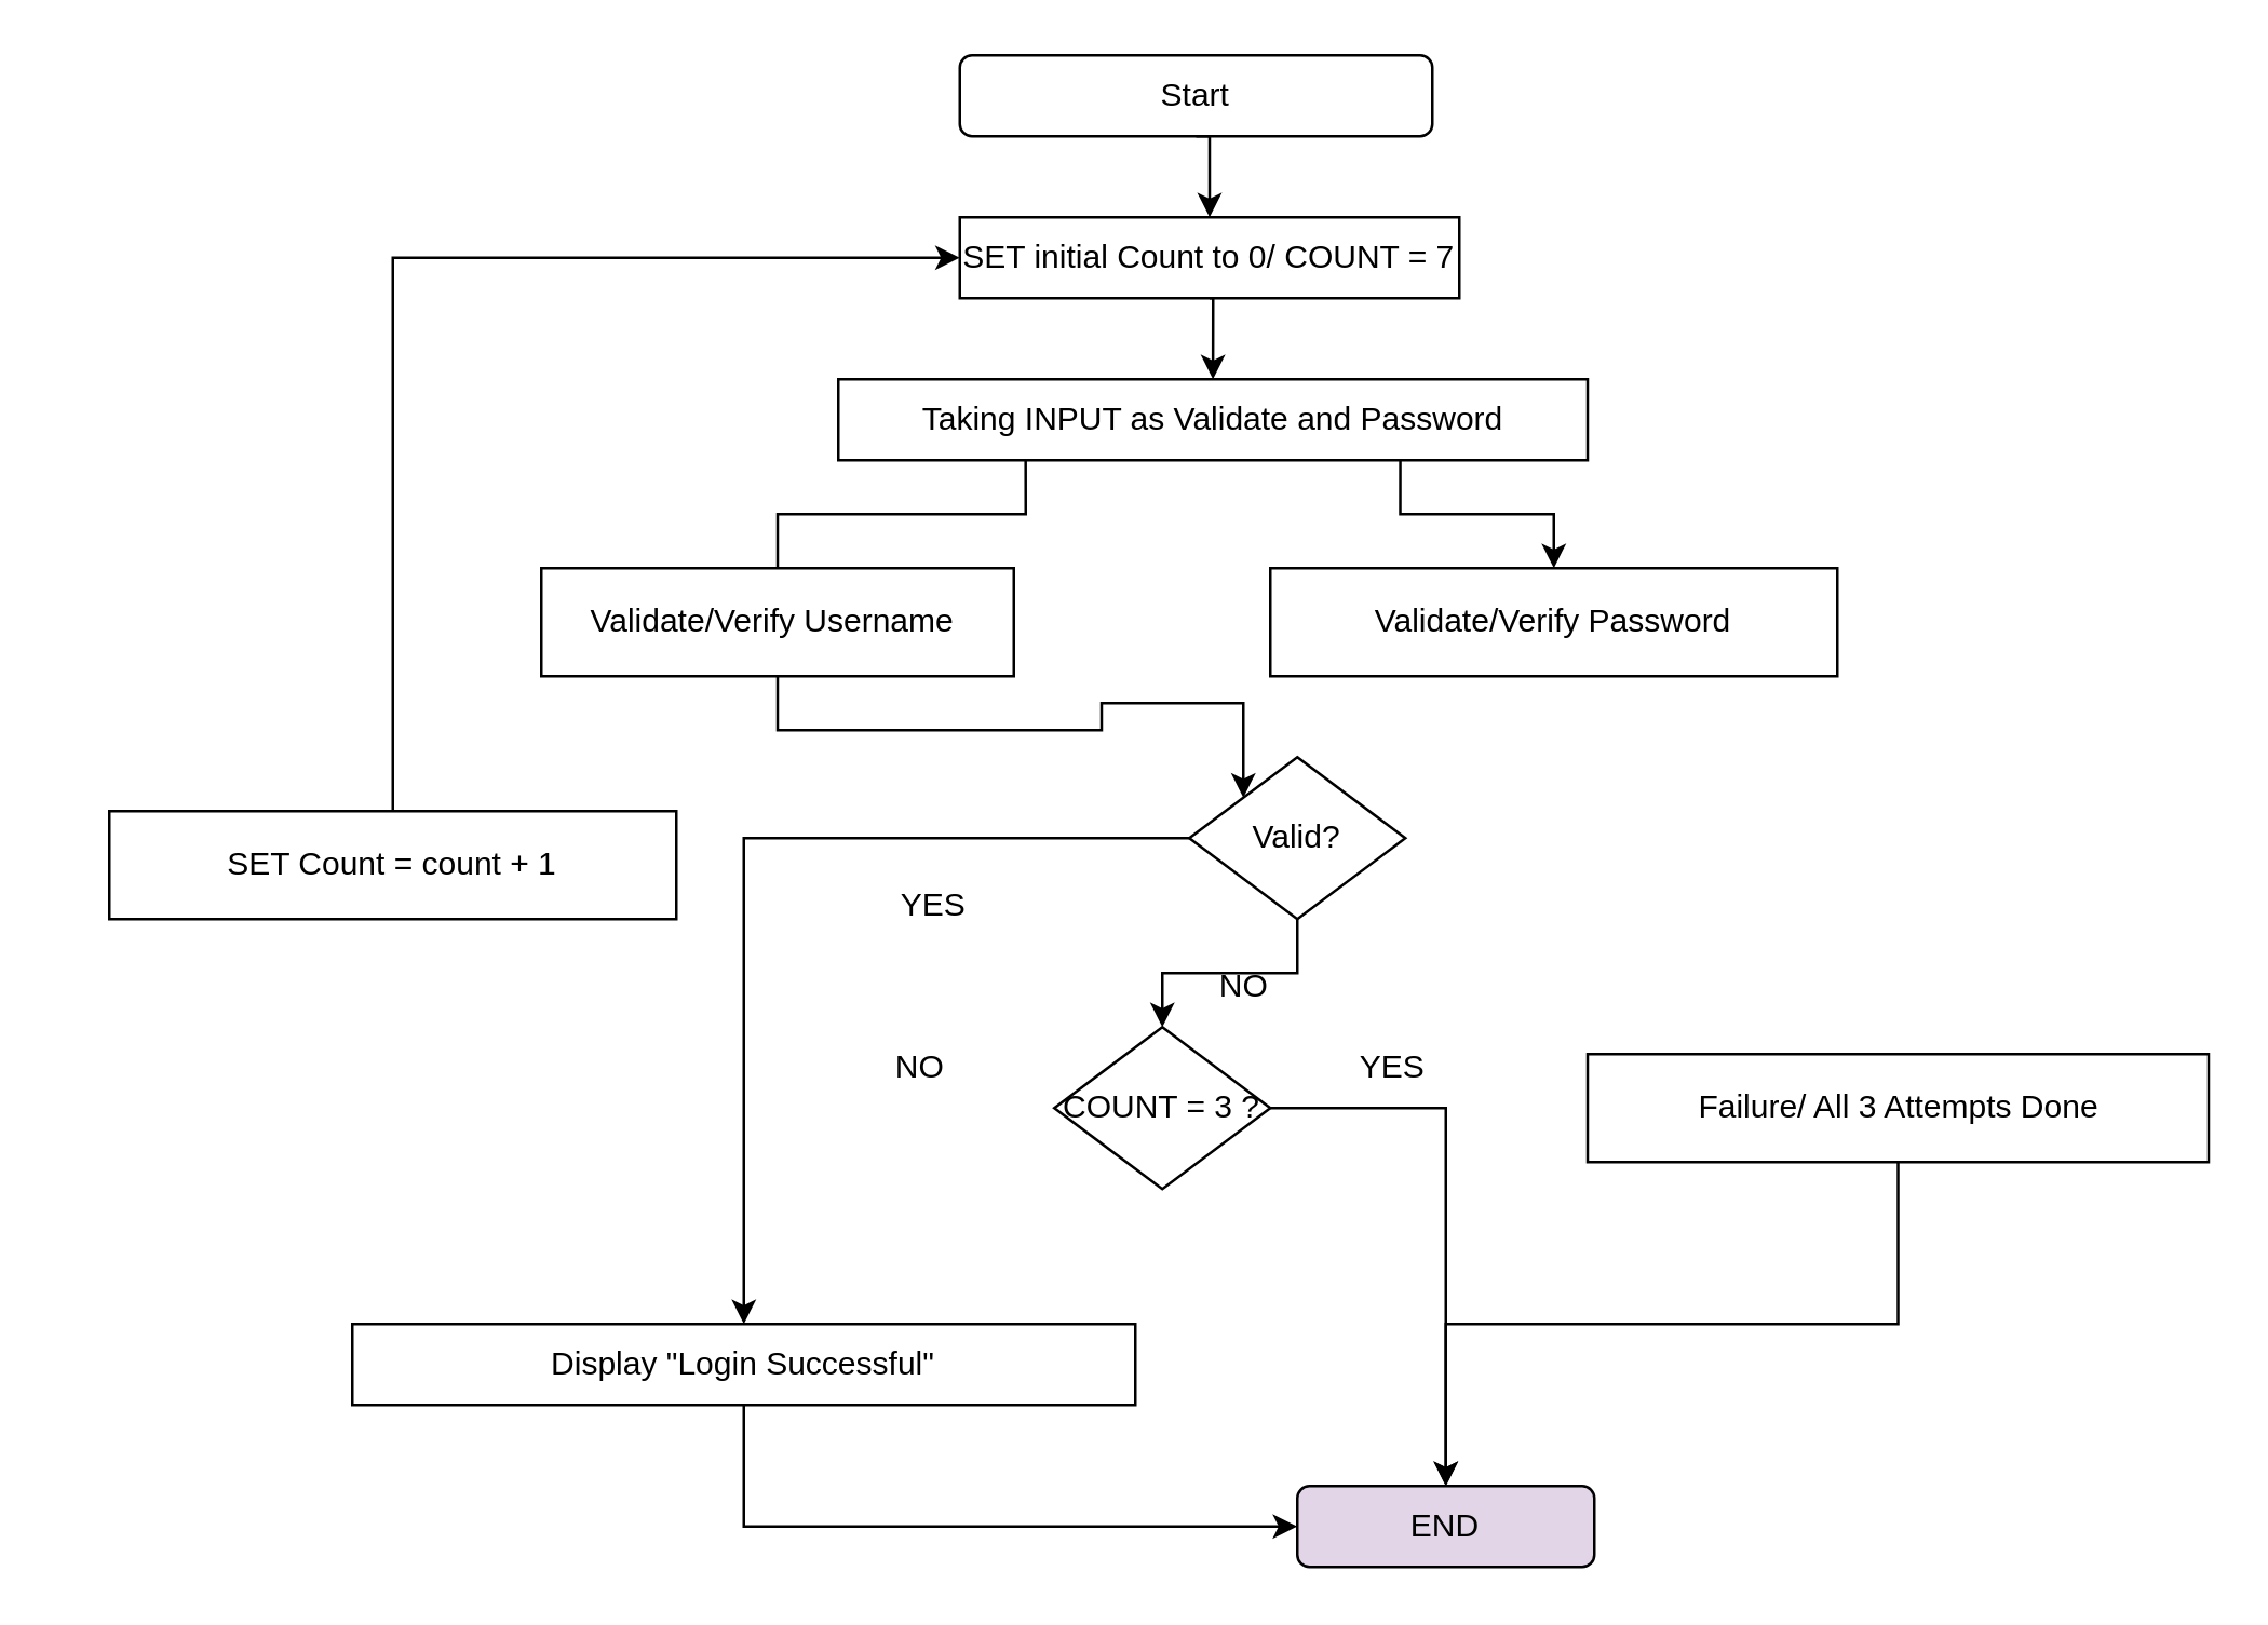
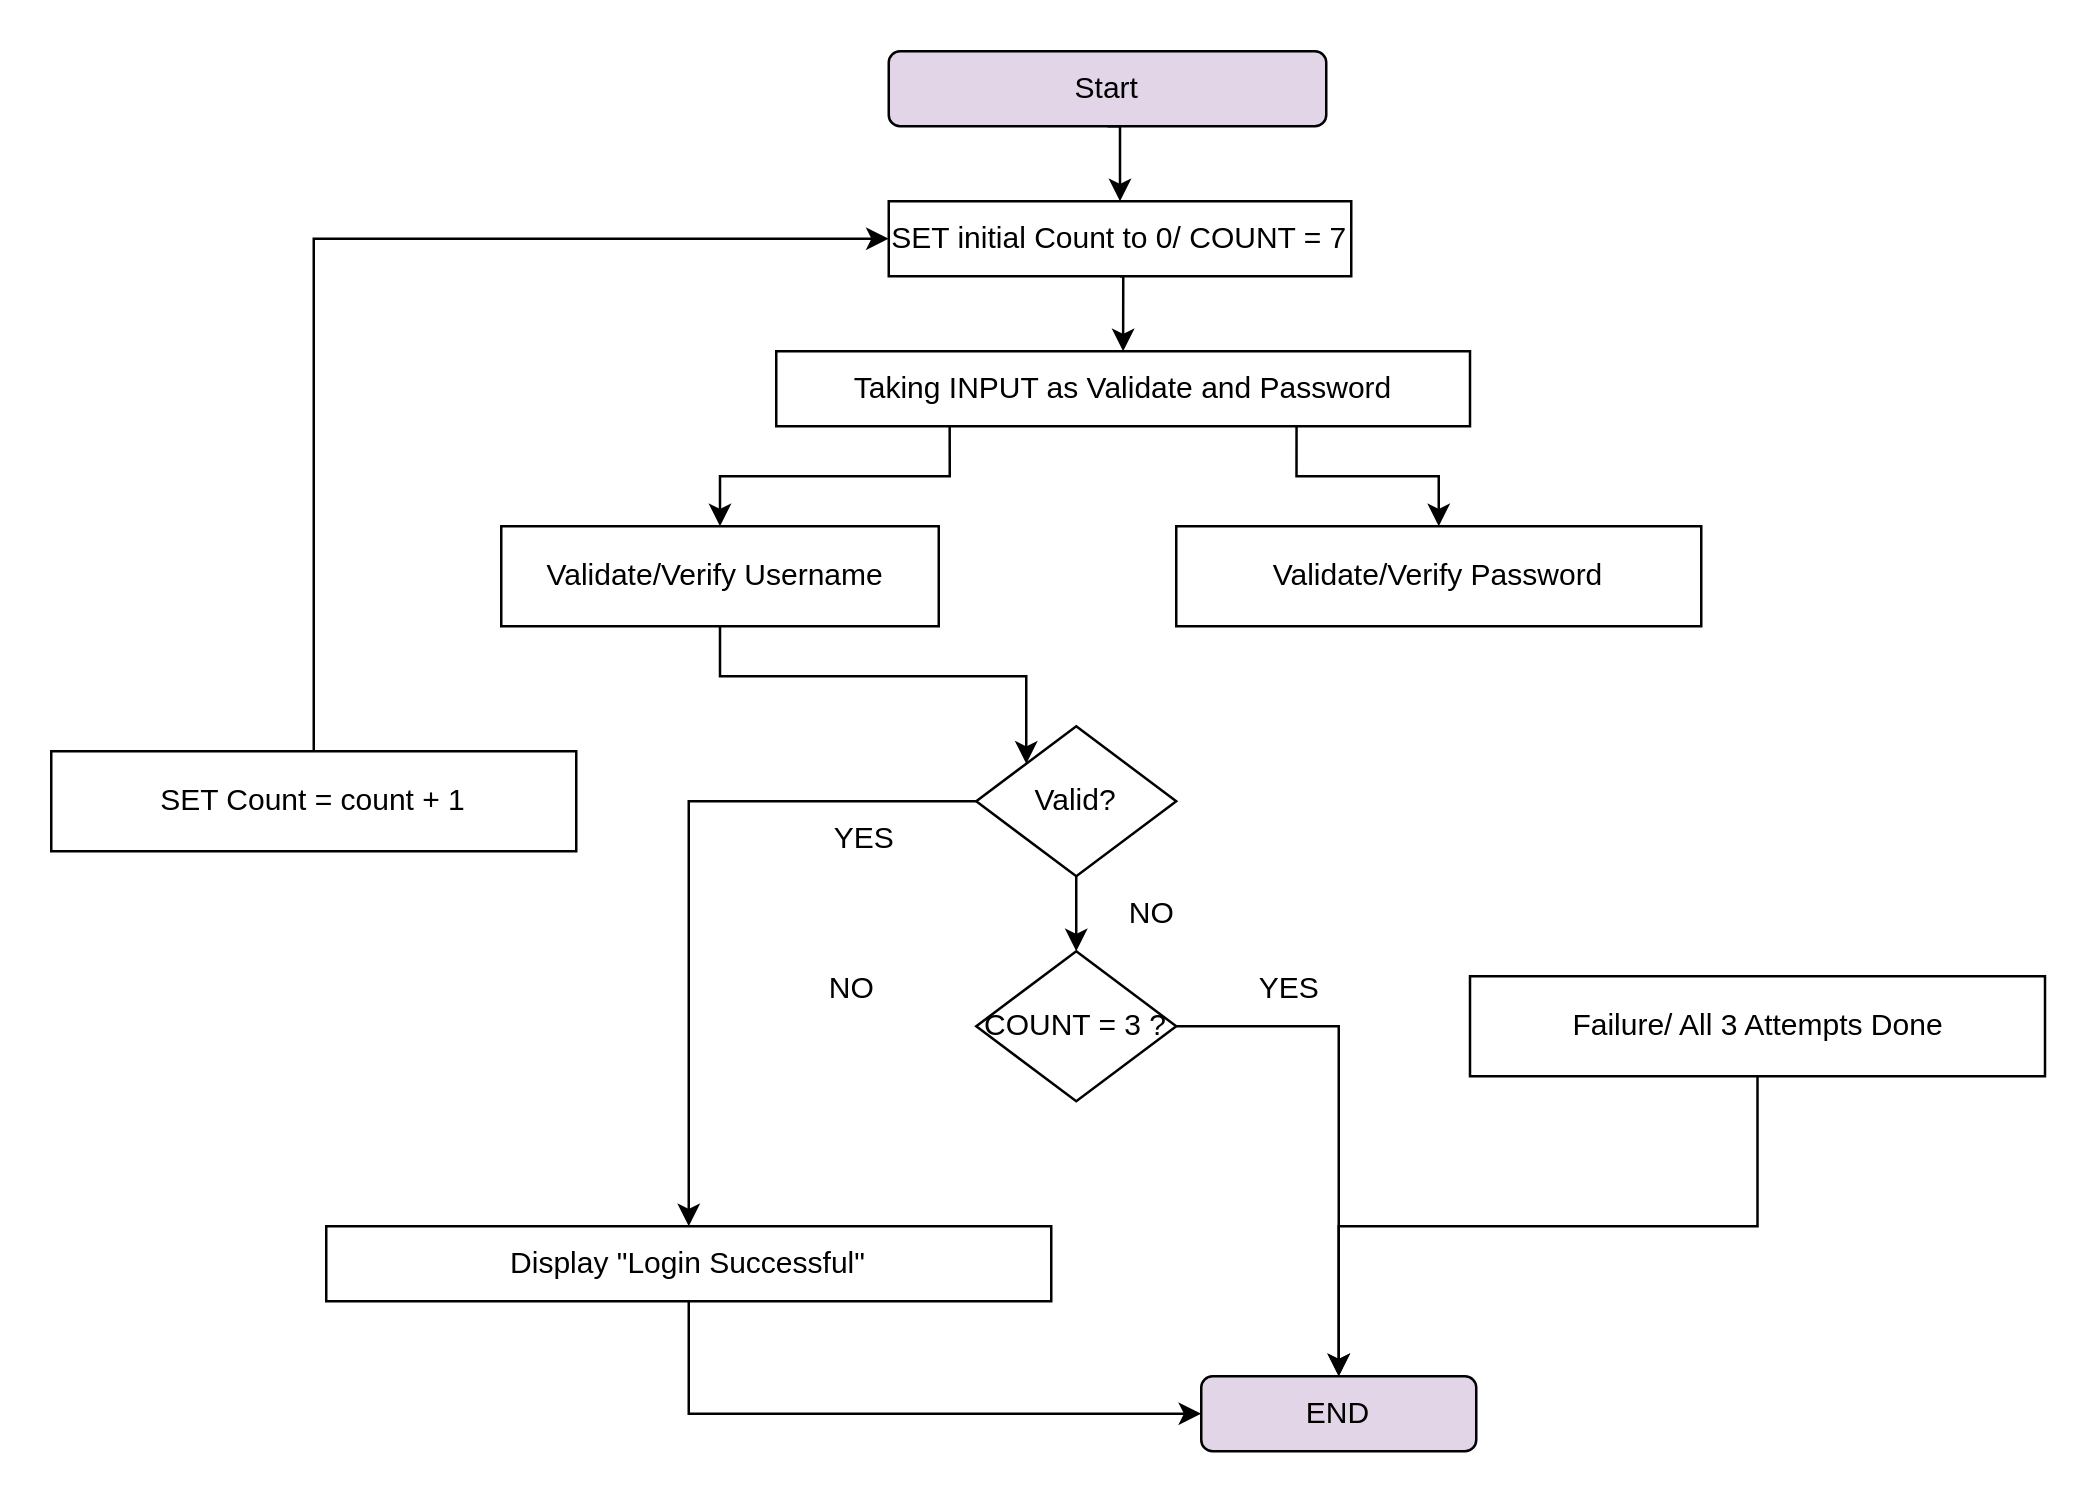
  <mxCell id="0" />
  <mxCell id="1" parent="0" />
  <mxCell id="2" style="edgeStyle=orthogonalEdgeStyle;rounded=0;orthogonalLoop=1;jettySize=auto;html=1;exitX=0.5;exitY=1;exitDx=0;exitDy=0;entryX=0.5;entryY=0;entryDx=0;entryDy=0;" edge="1" parent="1" source="3" target="5"><mxGeometry relative="1" as="geometry" /></mxCell>
- <mxCell id="3" value="Start" style="rounded=1;whiteSpace=wrap;html=1;" vertex="1" parent="1"><mxGeometry x="355" y="20" width="175" height="30" as="geometry" /></mxCell>
+ <mxCell id="3" value="Start" style="rounded=1;whiteSpace=wrap;html=1;fillColor=#e1d5e7;" vertex="1" parent="1"><mxGeometry x="355" y="20" width="175" height="30" as="geometry" /></mxCell>
  <mxCell id="4" style="edgeStyle=orthogonalEdgeStyle;rounded=0;orthogonalLoop=1;jettySize=auto;html=1;exitX=0.5;exitY=1;exitDx=0;exitDy=0;entryX=0.5;entryY=0;entryDx=0;entryDy=0;" edge="1" parent="1" source="5" target="8"><mxGeometry relative="1" as="geometry" /></mxCell>
  <mxCell id="5" value="SET initial Count to 0/ COUNT = 7" style="rounded=0;whiteSpace=wrap;html=1;" vertex="1" parent="1"><mxGeometry x="355" y="80" width="185" height="30" as="geometry" /></mxCell>
- <mxCell id="6" style="edgeStyle=orthogonalEdgeStyle;rounded=0;orthogonalLoop=1;jettySize=auto;html=1;exitX=0.25;exitY=1;exitDx=0;exitDy=0;entryX=0.5;entryY=0;entryDx=0;entryDy=0;endArrow=none;" edge="1" parent="1" source="8" target="10"><mxGeometry relative="1" as="geometry" /></mxCell>
+ <mxCell id="6" style="edgeStyle=orthogonalEdgeStyle;rounded=0;orthogonalLoop=1;jettySize=auto;html=1;exitX=0.25;exitY=1;exitDx=0;exitDy=0;entryX=0.5;entryY=0;entryDx=0;entryDy=0;" edge="1" parent="1" source="8" target="10"><mxGeometry relative="1" as="geometry" /></mxCell>
  <mxCell id="7" style="edgeStyle=orthogonalEdgeStyle;rounded=0;orthogonalLoop=1;jettySize=auto;html=1;exitX=0.75;exitY=1;exitDx=0;exitDy=0;entryX=0.5;entryY=0;entryDx=0;entryDy=0;" edge="1" parent="1" source="8" target="11"><mxGeometry relative="1" as="geometry" /></mxCell>
  <mxCell id="8" value="Taking INPUT as Validate and Password" style="rounded=0;whiteSpace=wrap;html=1;" vertex="1" parent="1"><mxGeometry x="310" y="140" width="277.5" height="30" as="geometry" /></mxCell>
  <mxCell id="9" style="edgeStyle=orthogonalEdgeStyle;rounded=0;orthogonalLoop=1;jettySize=auto;html=1;exitX=0.5;exitY=1;exitDx=0;exitDy=0;entryX=0;entryY=0;entryDx=0;entryDy=0;" edge="1" parent="1" source="10" target="16"><mxGeometry relative="1" as="geometry" /></mxCell>
  <mxCell id="10" value="Validate/Verify Username&amp;nbsp;" style="rounded=0;whiteSpace=wrap;html=1;" vertex="1" parent="1"><mxGeometry x="200" y="210" width="175" height="40" as="geometry" /></mxCell>
  <mxCell id="11" value="Validate/Verify Password" style="rounded=0;whiteSpace=wrap;html=1;" vertex="1" parent="1"><mxGeometry x="470" y="210" width="210" height="40" as="geometry" /></mxCell>
  <mxCell id="12" style="edgeStyle=orthogonalEdgeStyle;rounded=0;orthogonalLoop=1;jettySize=auto;html=1;exitX=1;exitY=0.5;exitDx=0;exitDy=0;" edge="1" parent="1" source="13" target="23"><mxGeometry relative="1" as="geometry" /></mxCell>
  <mxCell id="13" value="COUNT = 3 ?" style="rhombus;whiteSpace=wrap;html=1;" vertex="1" parent="1"><mxGeometry x="390" y="380" width="80" height="60" as="geometry" /></mxCell>
  <mxCell id="14" style="edgeStyle=orthogonalEdgeStyle;rounded=0;orthogonalLoop=1;jettySize=auto;html=1;exitX=0;exitY=0.5;exitDx=0;exitDy=0;entryX=0.5;entryY=0;entryDx=0;entryDy=0;" edge="1" parent="1" source="16" target="22"><mxGeometry relative="1" as="geometry" /></mxCell>
  <mxCell id="15" style="edgeStyle=orthogonalEdgeStyle;rounded=0;orthogonalLoop=1;jettySize=auto;html=1;exitX=0.5;exitY=1;exitDx=0;exitDy=0;entryX=0.5;entryY=0;entryDx=0;entryDy=0;" edge="1" parent="1" source="16" target="13"><mxGeometry relative="1" as="geometry" /></mxCell>
- <mxCell id="16" value="Valid?" style="rhombus;whiteSpace=wrap;html=1;" vertex="1" parent="1"><mxGeometry x="440" y="280" width="80" height="60" as="geometry" /></mxCell>
+ <mxCell id="16" value="Valid?" style="rhombus;whiteSpace=wrap;html=1;" vertex="1" parent="1"><mxGeometry x="390" y="290" width="80" height="60" as="geometry" /></mxCell>
  <mxCell id="17" style="edgeStyle=orthogonalEdgeStyle;rounded=0;orthogonalLoop=1;jettySize=auto;html=1;exitX=0.5;exitY=0;exitDx=0;exitDy=0;entryX=0;entryY=0.5;entryDx=0;entryDy=0;" edge="1" parent="1" source="18" target="5"><mxGeometry relative="1" as="geometry" /></mxCell>
- <mxCell id="18" value="SET Count = count + 1" style="rounded=0;whiteSpace=wrap;html=1;" vertex="1" parent="1"><mxGeometry x="40" y="300" width="210" height="40" as="geometry" /></mxCell>
+ <mxCell id="18" value="SET Count = count + 1" style="rounded=0;whiteSpace=wrap;html=1;" vertex="1" parent="1"><mxGeometry x="20" y="300" width="210" height="40" as="geometry" /></mxCell>
  <mxCell id="19" style="edgeStyle=orthogonalEdgeStyle;rounded=0;orthogonalLoop=1;jettySize=auto;html=1;exitX=0.5;exitY=1;exitDx=0;exitDy=0;entryX=0.5;entryY=0;entryDx=0;entryDy=0;" edge="1" parent="1" source="20" target="23"><mxGeometry relative="1" as="geometry" /></mxCell>
  <mxCell id="20" value="Failure/ All 3 Attempts Done" style="rounded=0;whiteSpace=wrap;html=1;" vertex="1" parent="1"><mxGeometry x="587.5" y="390" width="230" height="40" as="geometry" /></mxCell>
  <mxCell id="21" style="edgeStyle=orthogonalEdgeStyle;rounded=0;orthogonalLoop=1;jettySize=auto;html=1;exitX=0.5;exitY=1;exitDx=0;exitDy=0;entryX=0;entryY=0.5;entryDx=0;entryDy=0;" edge="1" parent="1" source="22" target="23"><mxGeometry relative="1" as="geometry" /></mxCell>
  <mxCell id="22" value="Display &quot;Login Successful&quot;" style="rounded=0;whiteSpace=wrap;html=1;" vertex="1" parent="1"><mxGeometry x="130" y="490" width="290" height="30" as="geometry" /></mxCell>
  <mxCell id="23" value="END" style="rounded=1;whiteSpace=wrap;html=1;fillColor=#e1d5e7;" vertex="1" parent="1"><mxGeometry x="480" y="550" width="110" height="30" as="geometry" /></mxCell>
  <mxCell id="24" value="NO" style="text;html=1;align=center;verticalAlign=middle;resizable=0;points=[];autosize=1;strokeColor=none;fillColor=none;" vertex="1" parent="1"><mxGeometry x="440" y="350" width="40" height="30" as="geometry" /></mxCell>
  <mxCell id="25" value="YES" style="text;html=1;align=center;verticalAlign=middle;resizable=0;points=[];autosize=1;strokeColor=none;fillColor=none;" vertex="1" parent="1"><mxGeometry x="320" y="320" width="50" height="30" as="geometry" /></mxCell>
  <mxCell id="26" value="YES" style="text;html=1;align=center;verticalAlign=middle;resizable=0;points=[];autosize=1;strokeColor=none;fillColor=none;" vertex="1" parent="1"><mxGeometry x="490" y="380" width="50" height="30" as="geometry" /></mxCell>
  <mxCell id="27" value="NO" style="text;html=1;align=center;verticalAlign=middle;resizable=0;points=[];autosize=1;strokeColor=none;fillColor=none;" vertex="1" parent="1"><mxGeometry x="320" y="380" width="40" height="30" as="geometry" /></mxCell>
